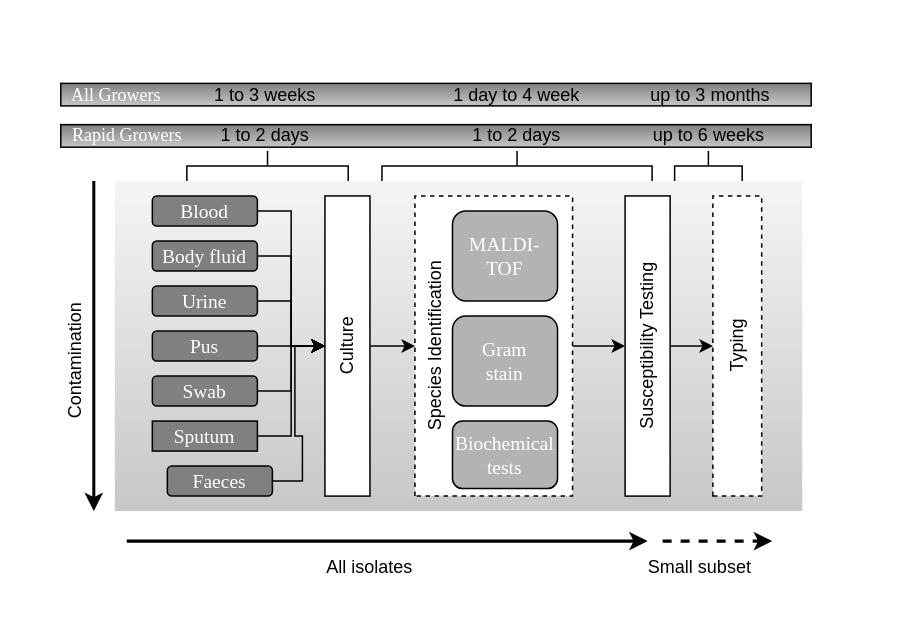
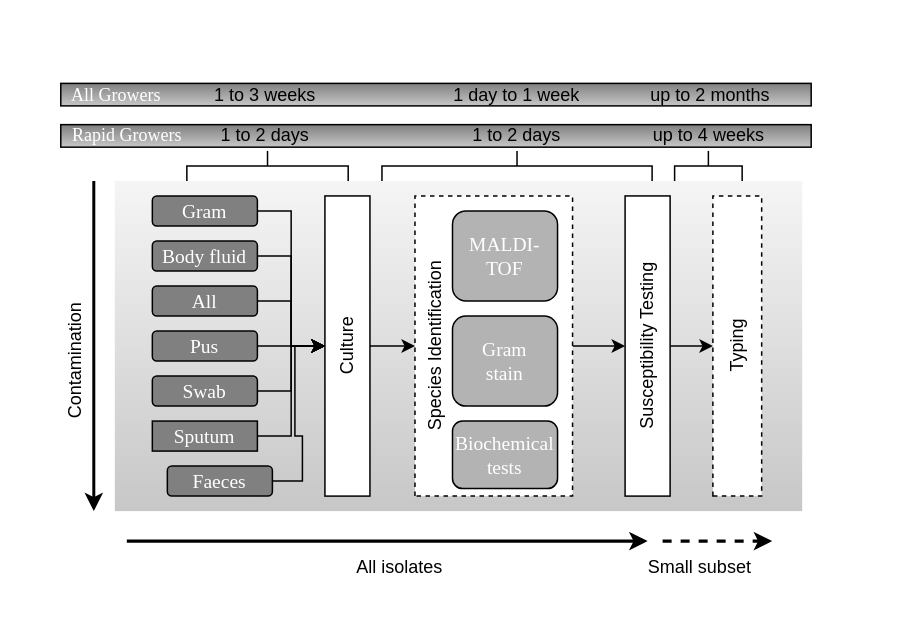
  <mxCell id="0" />
  <mxCell id="1" parent="0" />
  <mxCell id="2" value="&lt;font face=&quot;Times New Roman&quot; color=&quot;#ffffff&quot;&gt;&amp;nbsp; Rapid Growers&lt;/font&gt;" style="rounded=0;whiteSpace=wrap;html=1;strokeWidth=1;fillColor=#808080;gradientColor=#C7C7C7;align=left;" parent="1" vertex="1"><mxGeometry x="40" y="82.5" width="500" height="15" as="geometry" /></mxCell>
  <mxCell id="3" value="" style="rounded=0;whiteSpace=wrap;html=1;strokeWidth=1;fillColor=#f5f5f5;gradientColor=#C7C7C7;strokeColor=none;" parent="1" vertex="1"><mxGeometry x="76" y="120" width="458" height="220" as="geometry" /></mxCell>
  <mxCell id="4" style="edgeStyle=orthogonalEdgeStyle;rounded=0;orthogonalLoop=1;jettySize=auto;html=1;exitX=1;exitY=0.5;exitDx=0;exitDy=0;entryX=0.5;entryY=0;entryDx=0;entryDy=0;" parent="1" source="5" target="19" edge="1"><mxGeometry relative="1" as="geometry" /></mxCell>
- <mxCell id="5" value="Blood" style="rounded=1;whiteSpace=wrap;html=1;labelBackgroundColor=none;fontFamily=Times New Roman;fontSize=13;fontColor=#FFFFFF;fillColor=#808080;" parent="1" vertex="1"><mxGeometry x="101" y="130" width="70" height="20" as="geometry" /></mxCell>
+ <mxCell id="5" value="Gram" style="rounded=1;whiteSpace=wrap;html=1;labelBackgroundColor=none;fontFamily=Times New Roman;fontSize=13;fontColor=#FFFFFF;fillColor=#808080;" parent="1" vertex="1"><mxGeometry x="101" y="130" width="70" height="20" as="geometry" /></mxCell>
  <mxCell id="6" style="edgeStyle=orthogonalEdgeStyle;rounded=0;orthogonalLoop=1;jettySize=auto;html=1;exitX=1;exitY=0.5;exitDx=0;exitDy=0;entryX=0.5;entryY=0;entryDx=0;entryDy=0;" parent="1" source="7" target="19" edge="1"><mxGeometry relative="1" as="geometry" /></mxCell>
  <mxCell id="7" value="Body fluid" style="rounded=1;whiteSpace=wrap;html=1;labelBackgroundColor=none;fontFamily=Times New Roman;fontSize=13;fontColor=#FFFFFF;fillColor=#808080;" parent="1" vertex="1"><mxGeometry x="101" y="160" width="70" height="20" as="geometry" /></mxCell>
  <mxCell id="8" style="edgeStyle=orthogonalEdgeStyle;rounded=0;orthogonalLoop=1;jettySize=auto;html=1;exitX=1;exitY=0.5;exitDx=0;exitDy=0;entryX=0.5;entryY=0;entryDx=0;entryDy=0;" parent="1" source="9" target="19" edge="1"><mxGeometry relative="1" as="geometry" /></mxCell>
- <mxCell id="9" value="Urine" style="rounded=1;whiteSpace=wrap;html=1;labelBackgroundColor=none;fontFamily=Times New Roman;fontSize=13;fontColor=#FFFFFF;fillColor=#808080;" parent="1" vertex="1"><mxGeometry x="101" y="190" width="70" height="20" as="geometry" /></mxCell>
+ <mxCell id="9" value="All" style="rounded=1;whiteSpace=wrap;html=1;labelBackgroundColor=none;fontFamily=Times New Roman;fontSize=13;fontColor=#FFFFFF;fillColor=#808080;" parent="1" vertex="1"><mxGeometry x="101" y="190" width="70" height="20" as="geometry" /></mxCell>
  <mxCell id="10" style="edgeStyle=orthogonalEdgeStyle;rounded=0;orthogonalLoop=1;jettySize=auto;html=1;exitX=1;exitY=0.5;exitDx=0;exitDy=0;entryX=0.5;entryY=0;entryDx=0;entryDy=0;" parent="1" source="11" target="19" edge="1"><mxGeometry relative="1" as="geometry" /></mxCell>
  <mxCell id="11" value="Pus" style="rounded=1;whiteSpace=wrap;html=1;labelBackgroundColor=none;fontFamily=Times New Roman;fontSize=13;fontColor=#FFFFFF;fillColor=#808080;" parent="1" vertex="1"><mxGeometry x="101" y="220" width="70" height="20" as="geometry" /></mxCell>
  <mxCell id="12" style="edgeStyle=orthogonalEdgeStyle;rounded=0;orthogonalLoop=1;jettySize=auto;html=1;exitX=1;exitY=0.5;exitDx=0;exitDy=0;entryX=0.5;entryY=0;entryDx=0;entryDy=0;" parent="1" source="13" target="19" edge="1"><mxGeometry relative="1" as="geometry" /></mxCell>
  <mxCell id="13" value="Swab" style="rounded=1;whiteSpace=wrap;html=1;labelBackgroundColor=none;fontFamily=Times New Roman;fontSize=13;fontColor=#FFFFFF;fillColor=#808080;" parent="1" vertex="1"><mxGeometry x="101" y="250" width="70" height="20" as="geometry" /></mxCell>
  <mxCell id="14" style="edgeStyle=orthogonalEdgeStyle;rounded=0;orthogonalLoop=1;jettySize=auto;html=1;exitX=1;exitY=0.5;exitDx=0;exitDy=0;entryX=0.5;entryY=0;entryDx=0;entryDy=0;" parent="1" source="15" target="19" edge="1"><mxGeometry relative="1" as="geometry" /></mxCell>
  <mxCell id="15" value="Sputum" style="whiteSpace=wrap;html=1;labelBackgroundColor=none;fontFamily=Times New Roman;fontSize=13;fontColor=#FFFFFF;fillColor=#808080;rounded=0;" parent="1" vertex="1"><mxGeometry x="101" y="280" width="70" height="20" as="geometry" /></mxCell>
  <mxCell id="16" style="edgeStyle=orthogonalEdgeStyle;rounded=0;orthogonalLoop=1;jettySize=auto;html=1;exitX=1;exitY=0.5;exitDx=0;exitDy=0;entryX=0.5;entryY=0;entryDx=0;entryDy=0;" parent="1" source="17" target="19" edge="1"><mxGeometry relative="1" as="geometry" /></mxCell>
  <mxCell id="17" value="Faeces" style="rounded=1;whiteSpace=wrap;html=1;labelBackgroundColor=none;fontFamily=Times New Roman;fontSize=13;fontColor=#FFFFFF;fillColor=#808080;" parent="1" vertex="1"><mxGeometry x="111" y="310" width="70" height="20" as="geometry" /></mxCell>
  <mxCell id="18" style="edgeStyle=orthogonalEdgeStyle;rounded=0;orthogonalLoop=1;jettySize=auto;html=1;exitX=0.5;exitY=1;exitDx=0;exitDy=0;entryX=0.5;entryY=0;entryDx=0;entryDy=0;" parent="1" source="19" target="21" edge="1"><mxGeometry relative="1" as="geometry" /></mxCell>
  <mxCell id="19" value="Culture" style="rounded=0;whiteSpace=wrap;html=1;rotation=-90;" parent="1" vertex="1"><mxGeometry x="131" y="215" width="200" height="30" as="geometry" /></mxCell>
  <mxCell id="20" style="edgeStyle=orthogonalEdgeStyle;rounded=0;orthogonalLoop=1;jettySize=auto;html=1;exitX=0.5;exitY=1;exitDx=0;exitDy=0;entryX=0.5;entryY=0;entryDx=0;entryDy=0;" parent="1" source="21" target="26" edge="1"><mxGeometry relative="1" as="geometry" /></mxCell>
  <mxCell id="21" value="Species Identification" style="rounded=0;whiteSpace=wrap;html=1;rotation=-90;dashed=1;verticalAlign=top;" parent="1" vertex="1"><mxGeometry x="228.5" y="177.5" width="200" height="105" as="geometry" /></mxCell>
  <mxCell id="22" value="MALDI-TOF" style="rounded=1;whiteSpace=wrap;html=1;labelBackgroundColor=none;fontFamily=Times New Roman;fontSize=13;fontColor=#FFFFFF;fillColor=#B3B3B3;" parent="1" vertex="1"><mxGeometry x="301" y="140" width="70" height="60" as="geometry" /></mxCell>
  <mxCell id="23" value="Gram&lt;br&gt;stain" style="rounded=1;whiteSpace=wrap;html=1;labelBackgroundColor=none;fontFamily=Times New Roman;fontSize=13;fontColor=#FFFFFF;fillColor=#B3B3B3;" parent="1" vertex="1"><mxGeometry x="301" y="210" width="70" height="60" as="geometry" /></mxCell>
  <mxCell id="24" value="Biochemical tests" style="rounded=1;whiteSpace=wrap;html=1;labelBackgroundColor=none;fontFamily=Times New Roman;fontSize=13;fontColor=#FFFFFF;fillColor=#B3B3B3;" parent="1" vertex="1"><mxGeometry x="301" y="280" width="70" height="45" as="geometry" /></mxCell>
  <mxCell id="25" style="edgeStyle=orthogonalEdgeStyle;rounded=0;orthogonalLoop=1;jettySize=auto;html=1;exitX=0.5;exitY=1;exitDx=0;exitDy=0;entryX=0.5;entryY=0;entryDx=0;entryDy=0;" parent="1" source="26" target="27" edge="1"><mxGeometry relative="1" as="geometry" /></mxCell>
  <mxCell id="26" value="Susceptibility Testing" style="rounded=0;whiteSpace=wrap;html=1;rotation=-90;" parent="1" vertex="1"><mxGeometry x="331" y="215" width="200" height="30" as="geometry" /></mxCell>
  <mxCell id="27" value="Typing" style="rounded=0;whiteSpace=wrap;html=1;rotation=-90;dashed=1;verticalAlign=middle;" parent="1" vertex="1"><mxGeometry x="390.75" y="213.75" width="200" height="32.5" as="geometry" /></mxCell>
  <mxCell id="28" value="" style="endArrow=classic;html=1;rounded=0;strokeWidth=2;" parent="1" edge="1"><mxGeometry width="50" height="50" relative="1" as="geometry"><mxPoint x="84" y="360" as="sourcePoint" /><mxPoint x="431" y="360" as="targetPoint" /></mxGeometry></mxCell>
- <mxCell id="29" value="All isolates" style="text;html=1;strokeColor=none;fillColor=none;align=center;verticalAlign=middle;whiteSpace=wrap;rounded=0;" parent="1" vertex="1"><mxGeometry x="201" y="363" width="90" height="30" as="geometry" /></mxCell>
+ <mxCell id="29" value="All isolates" style="text;html=1;strokeColor=none;fillColor=none;align=center;verticalAlign=middle;whiteSpace=wrap;rounded=0;" parent="1" vertex="1"><mxGeometry x="221" y="363" width="90" height="30" as="geometry" /></mxCell>
  <mxCell id="30" value="" style="endArrow=classic;html=1;rounded=0;strokeWidth=2;dashed=1;" parent="1" edge="1"><mxGeometry width="50" height="50" relative="1" as="geometry"><mxPoint x="441" y="360" as="sourcePoint" /><mxPoint x="514" y="360" as="targetPoint" /></mxGeometry></mxCell>
  <mxCell id="31" value="Small subset" style="text;html=1;strokeColor=none;fillColor=none;align=center;verticalAlign=middle;whiteSpace=wrap;rounded=0;" parent="1" vertex="1"><mxGeometry x="421" y="363" width="90" height="30" as="geometry" /></mxCell>
  <mxCell id="32" value="" style="strokeWidth=1;html=1;shape=mxgraph.flowchart.annotation_2;align=left;labelPosition=right;pointerEvents=1;rotation=90;" parent="1" vertex="1"><mxGeometry x="167.75" y="56.25" width="20" height="107.5" as="geometry" /></mxCell>
  <mxCell id="33" value="1 to 2 days&amp;nbsp;" style="text;html=1;strokeColor=none;fillColor=none;align=center;verticalAlign=middle;whiteSpace=wrap;rounded=0;" parent="1" vertex="1"><mxGeometry x="127.75" y="80" width="100" height="20" as="geometry" /></mxCell>
  <mxCell id="34" value="" style="strokeWidth=1;html=1;shape=mxgraph.flowchart.annotation_2;align=left;labelPosition=right;pointerEvents=1;rotation=90;" parent="1" vertex="1"><mxGeometry x="334" y="20" width="20" height="180" as="geometry" /></mxCell>
  <mxCell id="35" value="1 to 2 days" style="text;html=1;strokeColor=none;fillColor=none;align=center;verticalAlign=middle;whiteSpace=wrap;rounded=0;" parent="1" vertex="1"><mxGeometry x="294" y="80" width="100" height="20" as="geometry" /></mxCell>
  <mxCell id="36" value="" style="strokeWidth=1;html=1;shape=mxgraph.flowchart.annotation_2;align=left;labelPosition=right;pointerEvents=1;rotation=90;" parent="1" vertex="1"><mxGeometry x="461.5" y="87.5" width="20" height="45" as="geometry" /></mxCell>
- <mxCell id="37" value="up to 6 weeks" style="text;html=1;strokeColor=none;fillColor=none;align=center;verticalAlign=middle;whiteSpace=wrap;rounded=0;" parent="1" vertex="1"><mxGeometry x="416.5" y="80" width="110" height="20" as="geometry" /></mxCell>
+ <mxCell id="37" value="up to 4 weeks" style="text;html=1;strokeColor=none;fillColor=none;align=center;verticalAlign=middle;whiteSpace=wrap;rounded=0;" parent="1" vertex="1"><mxGeometry x="416.5" y="80" width="110" height="20" as="geometry" /></mxCell>
  <mxCell id="38" value="Contamination" style="text;html=1;strokeColor=none;fillColor=none;align=center;verticalAlign=middle;whiteSpace=wrap;rounded=0;rotation=-90;" parent="1" vertex="1"><mxGeometry x="20" y="225" width="60" height="30" as="geometry" /></mxCell>
  <mxCell id="39" value="" style="endArrow=classic;html=1;rounded=0;strokeWidth=2;exitX=0;exitY=0;exitDx=0;exitDy=0;entryX=0;entryY=1;entryDx=0;entryDy=0;" parent="1" edge="1"><mxGeometry width="50" height="50" relative="1" as="geometry"><mxPoint x="62" y="120" as="sourcePoint" /><mxPoint x="62" y="340" as="targetPoint" /></mxGeometry></mxCell>
  <mxCell id="40" value="&lt;font face=&quot;Times New Roman&quot; color=&quot;#ffffff&quot;&gt;&amp;nbsp; All Growers&lt;/font&gt;" style="rounded=0;whiteSpace=wrap;html=1;strokeWidth=1;fillColor=#808080;gradientColor=#C7C7C7;align=left;" parent="1" vertex="1"><mxGeometry x="40" y="55" width="500" height="15" as="geometry" /></mxCell>
  <mxCell id="41" value="1 to 3 weeks&amp;nbsp;" style="text;html=1;strokeColor=none;fillColor=none;align=center;verticalAlign=middle;whiteSpace=wrap;rounded=0;" parent="1" vertex="1"><mxGeometry x="127.75" y="52.5" width="100" height="20" as="geometry" /></mxCell>
- <mxCell id="42" value="1 day to 4 week" style="text;html=1;strokeColor=none;fillColor=none;align=center;verticalAlign=middle;whiteSpace=wrap;rounded=0;" parent="1" vertex="1"><mxGeometry x="294" y="52.5" width="100" height="20" as="geometry" /></mxCell>
- <mxCell id="43" value="up to 3 months" style="text;html=1;strokeColor=none;fillColor=none;align=center;verticalAlign=middle;whiteSpace=wrap;rounded=0;" parent="1" vertex="1"><mxGeometry x="421" y="52.5" width="103.5" height="20" as="geometry" /></mxCell>
+ <mxCell id="42" value="1 day to 1 week" style="text;html=1;strokeColor=none;fillColor=none;align=center;verticalAlign=middle;whiteSpace=wrap;rounded=0;" parent="1" vertex="1"><mxGeometry x="294" y="52.5" width="100" height="20" as="geometry" /></mxCell>
+ <mxCell id="43" value="up to 2 months" style="text;html=1;strokeColor=none;fillColor=none;align=center;verticalAlign=middle;whiteSpace=wrap;rounded=0;" parent="1" vertex="1"><mxGeometry x="421" y="52.5" width="103.5" height="20" as="geometry" /></mxCell>
